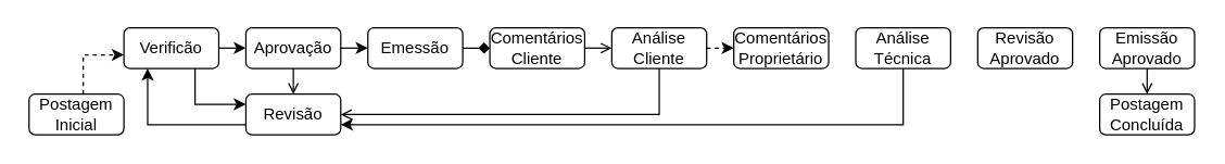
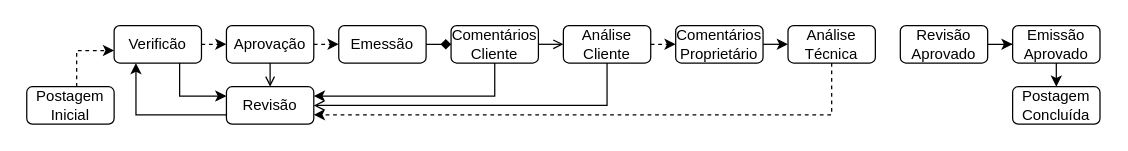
  <mxCell id="0" />
  <mxCell id="1" parent="0" />
  <mxCell id="2" value="" style="edgeStyle=orthogonalEdgeStyle;rounded=0;orthogonalLoop=1;jettySize=auto;html=1;fontFamily=Helvetica;fontSize=12;fontColor=default;dashed=1;" parent="1" source="3" target="8" edge="1"><mxGeometry relative="1" as="geometry"><Array as="points"><mxPoint x="60" y="40" /></Array></mxGeometry></mxCell>
  <mxCell id="3" value="Postagem Inicial" style="whiteSpace=wrap;html=1;aspect=fixed;align=center;verticalAlign=middle;fontFamily=Helvetica;fontSize=12;fillColor=none;rounded=1;glass=0;rotation=0;" parent="1" vertex="1"><mxGeometry y="69" width="70" height="30" as="geometry" x="20" /></mxCell>
  <mxCell id="4" style="edgeStyle=orthogonalEdgeStyle;rounded=0;orthogonalLoop=1;jettySize=auto;html=1;exitX=0;exitY=0.75;exitDx=0;exitDy=0;entryX=0.25;entryY=1;entryDx=0;entryDy=0;" parent="1" source="5" target="8" edge="1"><mxGeometry relative="1" as="geometry" /></mxCell>
  <mxCell id="5" value="Revisão" style="whiteSpace=wrap;html=1;aspect=fixed;align=center;verticalAlign=middle;fontFamily=Helvetica;fontSize=12;fillColor=none;rounded=1;glass=0;rotation=0;" parent="1" vertex="1"><mxGeometry x="180" y="69" width="70" height="30" as="geometry" /></mxCell>
  <mxCell id="6" style="edgeStyle=orthogonalEdgeStyle;rounded=0;orthogonalLoop=1;jettySize=auto;html=1;exitX=0.75;exitY=1;exitDx=0;exitDy=0;entryX=0;entryY=0.25;entryDx=0;entryDy=0;" parent="1" source="8" target="5" edge="1"><mxGeometry relative="1" as="geometry" /></mxCell>
- <mxCell id="7" style="edgeStyle=orthogonalEdgeStyle;rounded=0;orthogonalLoop=1;jettySize=auto;html=1;exitX=1;exitY=0.5;exitDx=0;exitDy=0;entryX=0;entryY=0.5;entryDx=0;entryDy=0;" parent="1" source="8" target="11" edge="1"><mxGeometry relative="1" as="geometry" /></mxCell>
+ <mxCell id="7" style="edgeStyle=orthogonalEdgeStyle;rounded=0;orthogonalLoop=1;jettySize=auto;html=1;exitX=1;exitY=0.5;exitDx=0;exitDy=0;entryX=0;entryY=0.5;entryDx=0;entryDy=0;dashed=1;" parent="1" source="8" target="11" edge="1"><mxGeometry relative="1" as="geometry" /></mxCell>
  <mxCell id="8" value="Verificão" style="whiteSpace=wrap;html=1;aspect=fixed;align=center;verticalAlign=middle;fontFamily=Helvetica;fontSize=12;fillColor=none;rounded=1;glass=0;rotation=0;" parent="1" vertex="1"><mxGeometry x="90" y="20" width="70" height="30" as="geometry" /></mxCell>
  <mxCell id="9" style="edgeStyle=orthogonalEdgeStyle;rounded=0;orthogonalLoop=1;jettySize=auto;html=1;exitX=0.5;exitY=1;exitDx=0;exitDy=0;entryX=0.5;entryY=0;entryDx=0;entryDy=0;endArrow=open;" parent="1" source="11" target="5" edge="1"><mxGeometry relative="1" as="geometry" /></mxCell>
- <mxCell id="10" style="edgeStyle=orthogonalEdgeStyle;rounded=0;orthogonalLoop=1;jettySize=auto;html=1;exitX=1;exitY=0.5;exitDx=0;exitDy=0;entryX=0;entryY=0.5;entryDx=0;entryDy=0;" parent="1" source="11" target="13" edge="1"><mxGeometry relative="1" as="geometry" /></mxCell>
+ <mxCell id="10" style="edgeStyle=orthogonalEdgeStyle;rounded=0;orthogonalLoop=1;jettySize=auto;html=1;exitX=1;exitY=0.5;exitDx=0;exitDy=0;entryX=0;entryY=0.5;entryDx=0;entryDy=0;dashed=1;" parent="1" source="11" target="13" edge="1"><mxGeometry relative="1" as="geometry" /></mxCell>
  <mxCell id="11" value="Aprovação" style="whiteSpace=wrap;html=1;aspect=fixed;align=center;verticalAlign=middle;fontFamily=Helvetica;fontSize=12;fillColor=none;rounded=1;glass=0;rotation=0;" parent="1" vertex="1"><mxGeometry x="180" y="20" width="70" height="30" as="geometry" /></mxCell>
  <mxCell id="12" style="edgeStyle=orthogonalEdgeStyle;rounded=0;orthogonalLoop=1;jettySize=auto;html=1;exitX=1;exitY=0.5;exitDx=0;exitDy=0;endArrow=diamond;" parent="1" source="13" target="16" edge="1"><mxGeometry relative="1" as="geometry" /></mxCell>
  <mxCell id="13" value="Emessão" style="whiteSpace=wrap;html=1;aspect=fixed;align=center;verticalAlign=middle;fontFamily=Helvetica;fontSize=12;fillColor=none;rounded=1;glass=0;rotation=0;" parent="1" vertex="1"><mxGeometry x="270" y="20" width="70" height="30" as="geometry" /></mxCell>
+ <mxCell id="14" style="edgeStyle=orthogonalEdgeStyle;rounded=0;orthogonalLoop=1;jettySize=auto;html=1;exitX=0.5;exitY=1;exitDx=0;exitDy=0;entryX=1;entryY=0.25;entryDx=0;entryDy=0;fontFamily=Helvetica;fontSize=12;fontColor=default;" parent="1" source="16" target="5" edge="1"><mxGeometry relative="1" as="geometry" /></mxCell>
  <mxCell id="15" style="edgeStyle=orthogonalEdgeStyle;rounded=0;orthogonalLoop=1;jettySize=auto;html=1;exitX=1;exitY=0.5;exitDx=0;exitDy=0;entryX=0;entryY=0.5;entryDx=0;entryDy=0;endArrow=open;" parent="1" source="16" target="19" edge="1"><mxGeometry relative="1" as="geometry" /></mxCell>
  <mxCell id="16" value="Comentários Cliente" style="whiteSpace=wrap;html=1;aspect=fixed;align=center;verticalAlign=middle;fontFamily=Helvetica;fontSize=12;fillColor=none;rounded=1;glass=0;rotation=0;" parent="1" vertex="1"><mxGeometry x="360" y="20" width="70" height="30" as="geometry" /></mxCell>
  <mxCell id="17" style="edgeStyle=orthogonalEdgeStyle;rounded=0;orthogonalLoop=1;jettySize=auto;html=1;exitX=0.5;exitY=1;exitDx=0;exitDy=0;entryX=1;entryY=0.5;entryDx=0;entryDy=0;fontFamily=Helvetica;fontSize=12;fontColor=default;endArrow=open;" parent="1" source="19" target="5" edge="1"><mxGeometry relative="1" as="geometry" /></mxCell>
  <mxCell id="18" style="edgeStyle=orthogonalEdgeStyle;rounded=0;orthogonalLoop=1;jettySize=auto;html=1;exitX=1;exitY=0.5;exitDx=0;exitDy=0;entryX=0;entryY=0.5;entryDx=0;entryDy=0;dashed=1;" parent="1" source="19" target="21" edge="1"><mxGeometry relative="1" as="geometry" /></mxCell>
  <mxCell id="19" value="Análise Cliente" style="whiteSpace=wrap;html=1;aspect=fixed;align=center;verticalAlign=middle;fontFamily=Helvetica;fontSize=12;fillColor=none;rounded=1;glass=0;rotation=0;" parent="1" vertex="1"><mxGeometry x="450" y="20" width="70" height="30" as="geometry" /></mxCell>
+ <mxCell id="20" style="edgeStyle=orthogonalEdgeStyle;rounded=0;orthogonalLoop=1;jettySize=auto;html=1;exitX=1;exitY=0.5;exitDx=0;exitDy=0;entryX=0;entryY=0.5;entryDx=0;entryDy=0;" parent="1" source="21" target="23" edge="1"><mxGeometry relative="1" as="geometry" /></mxCell>
  <mxCell id="21" value="Comentários Proprietário" style="whiteSpace=wrap;html=1;aspect=fixed;align=center;verticalAlign=middle;fontFamily=Helvetica;fontSize=12;fillColor=none;rounded=1;glass=0;rotation=0;" parent="1" vertex="1"><mxGeometry x="540" y="20" width="70" height="30" as="geometry" /></mxCell>
- <mxCell id="22" style="edgeStyle=orthogonalEdgeStyle;rounded=0;orthogonalLoop=1;jettySize=auto;html=1;exitX=0.5;exitY=1;exitDx=0;exitDy=0;entryX=1;entryY=0.75;entryDx=0;entryDy=0;" parent="1" source="23" target="5" edge="1"><mxGeometry relative="1" as="geometry" /></mxCell>
+ <mxCell id="22" style="edgeStyle=orthogonalEdgeStyle;rounded=0;orthogonalLoop=1;jettySize=auto;html=1;exitX=0.5;exitY=1;exitDx=0;exitDy=0;entryX=1;entryY=0.75;entryDx=0;entryDy=0;dashed=1;" parent="1" source="23" target="5" edge="1"><mxGeometry relative="1" as="geometry" /></mxCell>
  <mxCell id="23" value="Análise Técnica" style="whiteSpace=wrap;html=1;aspect=fixed;align=center;verticalAlign=middle;fontFamily=Helvetica;fontSize=12;fillColor=none;rounded=1;glass=0;rotation=0;" parent="1" vertex="1"><mxGeometry x="630" y="20" width="70" height="30" as="geometry" /></mxCell>
+ <mxCell id="24" value="" style="edgeStyle=orthogonalEdgeStyle;rounded=0;orthogonalLoop=1;jettySize=auto;html=1;fontFamily=Helvetica;fontSize=12;fontColor=default;" parent="1" source="25" target="27" edge="1"><mxGeometry relative="1" as="geometry" /></mxCell>
  <mxCell id="25" value="Revisão Aprovado" style="whiteSpace=wrap;html=1;aspect=fixed;align=center;verticalAlign=middle;fontFamily=Helvetica;fontSize=12;fillColor=none;rounded=1;glass=0;rotation=0;" parent="1" vertex="1"><mxGeometry x="720" y="20" width="70" height="30" as="geometry" /></mxCell>
- <mxCell id="26" style="edgeStyle=orthogonalEdgeStyle;rounded=0;orthogonalLoop=1;jettySize=auto;html=1;exitX=0.5;exitY=1;exitDx=0;exitDy=0;entryX=0.5;entryY=0;entryDx=0;entryDy=0;endArrow=open;" parent="1" source="27" target="28" edge="1"><mxGeometry relative="1" as="geometry" /></mxCell>
+ <mxCell id="26" style="edgeStyle=orthogonalEdgeStyle;rounded=0;orthogonalLoop=1;jettySize=auto;html=1;exitX=0.5;exitY=1;exitDx=0;exitDy=0;entryX=0.5;entryY=0;entryDx=0;entryDy=0;" parent="1" source="27" target="28" edge="1"><mxGeometry relative="1" as="geometry" /></mxCell>
  <mxCell id="27" value="Emissão Aprovado" style="whiteSpace=wrap;html=1;aspect=fixed;align=center;verticalAlign=middle;fontFamily=Helvetica;fontSize=12;fillColor=none;rounded=1;glass=0;rotation=0;" parent="1" vertex="1"><mxGeometry x="810" y="20" width="70" height="30" as="geometry" /></mxCell>
  <mxCell id="28" value="Postagem Concluída" style="whiteSpace=wrap;html=1;aspect=fixed;align=center;verticalAlign=middle;fontFamily=Helvetica;fontSize=12;fillColor=none;rounded=1;glass=0;rotation=0;" parent="1" vertex="1"><mxGeometry x="810" y="69" width="70" height="30" as="geometry" /></mxCell>
